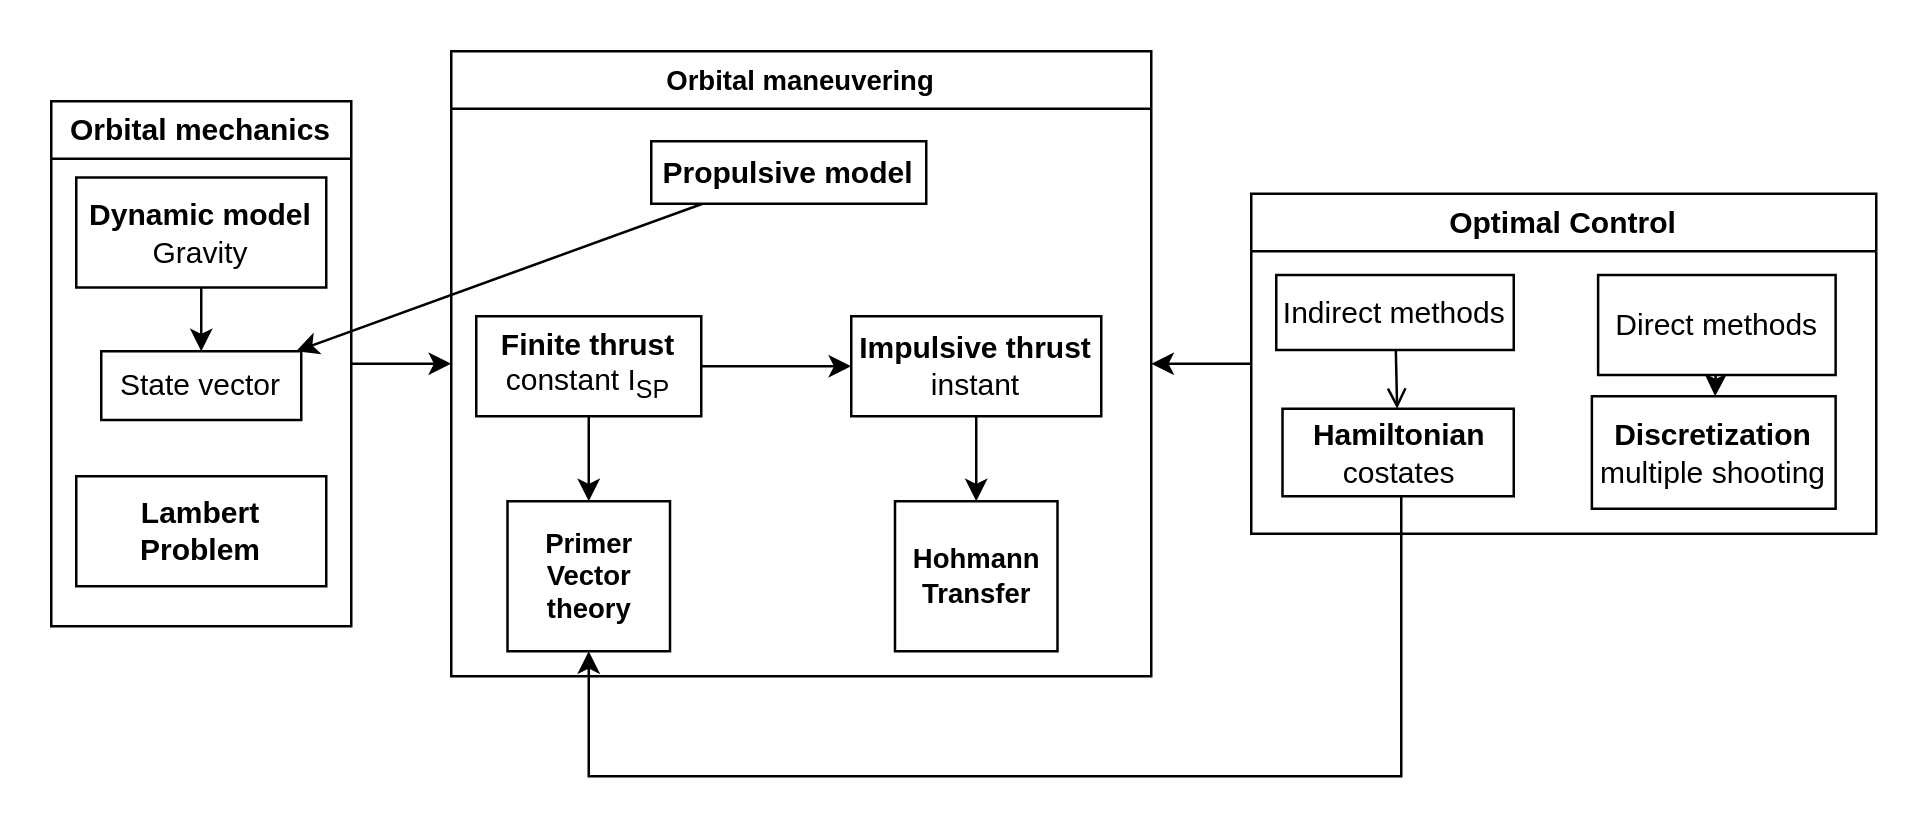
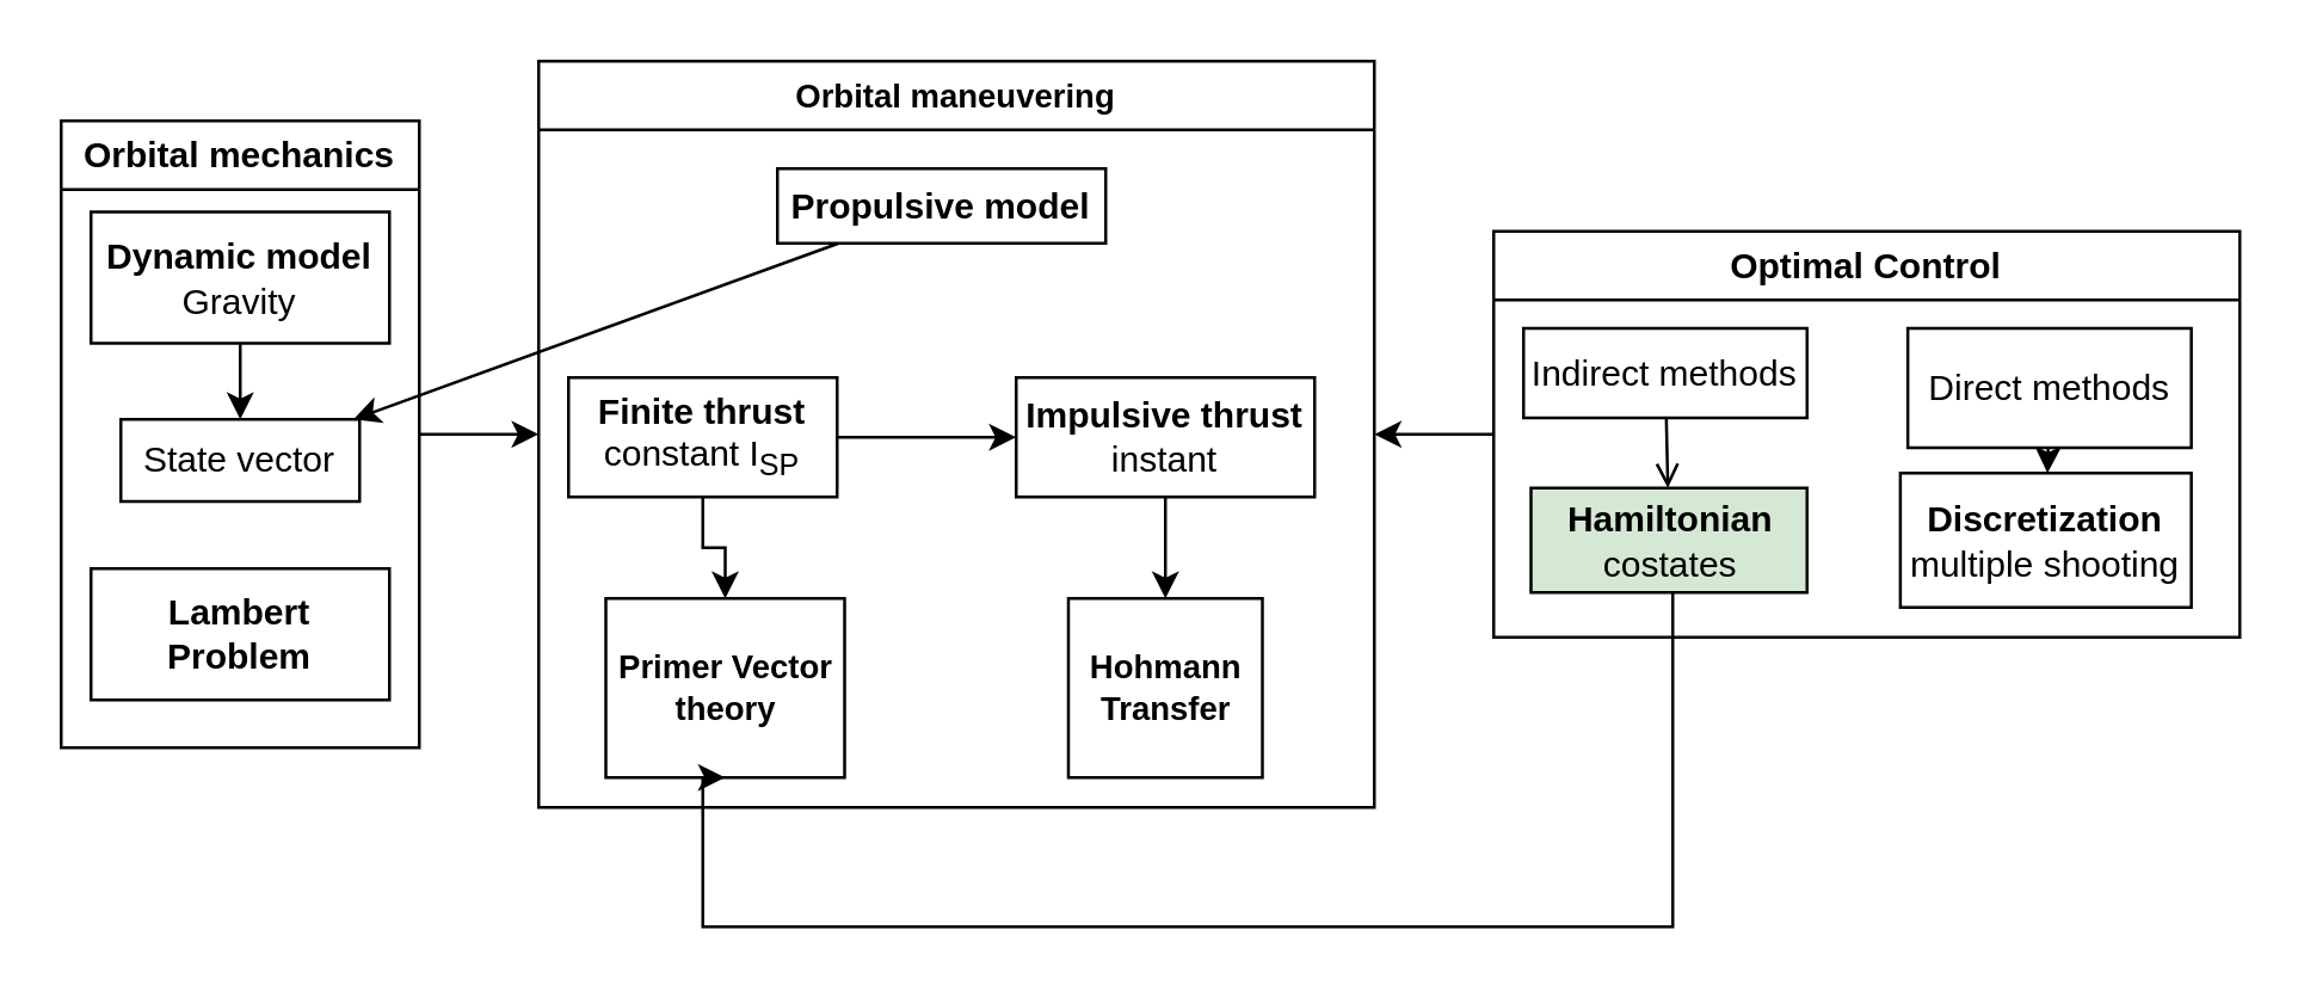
  <mxCell id="0" />
  <mxCell id="1" parent="0" />
  <mxCell id="2" style="edgeStyle=orthogonalEdgeStyle;shape=connector;rounded=0;html=1;entryX=0;entryY=0.5;entryDx=0;entryDy=0;strokeColor=default;align=center;verticalAlign=middle;fontFamily=Helvetica;fontSize=11;fontColor=default;labelBackgroundColor=default;endArrow=classic;" edge="1" parent="1" source="3" target="16"><mxGeometry relative="1" as="geometry" /></mxCell>
  <mxCell id="3" value="Orbital mechanics" style="swimlane;whiteSpace=wrap;html=1;" vertex="1" parent="1"><mxGeometry x="20" y="40" width="120" height="210" as="geometry" /></mxCell>
  <mxCell id="4" value="" style="edgeStyle=orthogonalEdgeStyle;shape=connector;rounded=0;html=1;strokeColor=default;align=center;verticalAlign=middle;fontFamily=Helvetica;fontSize=11;fontColor=default;labelBackgroundColor=default;endArrow=classic;" edge="1" parent="3" source="5" target="6"><mxGeometry relative="1" as="geometry" /></mxCell>
  <mxCell id="5" value="&lt;b&gt;Dynamic model&lt;/b&gt;&lt;div&gt;Gravity&lt;/div&gt;" style="whiteSpace=wrap;html=1;" vertex="1" parent="3"><mxGeometry x="10" y="30.5" width="100" height="44" as="geometry" /></mxCell>
  <mxCell id="6" value="State vector" style="whiteSpace=wrap;html=1;" vertex="1" parent="3"><mxGeometry x="20" y="100" width="80" height="27.5" as="geometry" /></mxCell>
  <mxCell id="7" value="&lt;b&gt;Lambert Problem&lt;/b&gt;" style="whiteSpace=wrap;html=1;" vertex="1" parent="3"><mxGeometry x="10" y="150" width="100" height="44" as="geometry" /></mxCell>
  <mxCell id="8" style="edgeStyle=orthogonalEdgeStyle;shape=connector;rounded=0;html=1;entryX=1;entryY=0.5;entryDx=0;entryDy=0;strokeColor=default;align=center;verticalAlign=middle;fontFamily=Helvetica;fontSize=11;fontColor=default;labelBackgroundColor=default;endArrow=classic;" edge="1" parent="1" source="9" target="16"><mxGeometry relative="1" as="geometry" /></mxCell>
  <mxCell id="9" value="Optimal Control" style="swimlane;whiteSpace=wrap;html=1;" vertex="1" parent="1"><mxGeometry x="500" y="77" width="250" height="136" as="geometry" /></mxCell>
  <mxCell id="10" value="" style="edgeStyle=none;html=1;" edge="1" parent="9" source="11" target="15"><mxGeometry relative="1" as="geometry" /></mxCell>
  <mxCell id="11" value="Direct methods" style="rounded=0;whiteSpace=wrap;html=1;" vertex="1" parent="9"><mxGeometry x="138.75" y="32.5" width="95" height="40" as="geometry" /></mxCell>
  <mxCell id="12" value="" style="edgeStyle=none;html=1;endArrow=open;" edge="1" parent="9" source="13" target="14"><mxGeometry relative="1" as="geometry" /></mxCell>
  <mxCell id="13" value="Indirect methods" style="rounded=0;whiteSpace=wrap;html=1;" vertex="1" parent="9"><mxGeometry x="10" y="32.5" width="95" height="30" as="geometry" /></mxCell>
- <mxCell id="14" value="&lt;b&gt;Hamiltonian&lt;/b&gt;&lt;div&gt;costates&lt;/div&gt;" style="whiteSpace=wrap;html=1;rounded=0;" vertex="1" parent="9"><mxGeometry x="12.5" y="86" width="92.5" height="35" as="geometry" /></mxCell>
+ <mxCell id="14" value="&lt;b&gt;Hamiltonian&lt;/b&gt;&lt;div&gt;costates&lt;/div&gt;" style="whiteSpace=wrap;html=1;rounded=0;fillColor=#d5e8d4;" vertex="1" parent="9"><mxGeometry x="12.5" y="86" width="92.5" height="35" as="geometry" /></mxCell>
  <mxCell id="15" value="&lt;b&gt;Discretization&lt;/b&gt;&lt;div&gt;multiple shooting&lt;/div&gt;" style="whiteSpace=wrap;html=1;rounded=0;" vertex="1" parent="9"><mxGeometry x="136.25" y="81" width="97.5" height="45" as="geometry" /></mxCell>
  <mxCell id="16" value="Orbital maneuvering" style="swimlane;whiteSpace=wrap;html=1;fontFamily=Helvetica;fontSize=11;fontColor=default;labelBackgroundColor=default;" vertex="1" parent="1"><mxGeometry x="180" y="20" width="280" height="250" as="geometry" /></mxCell>
  <mxCell id="17" value="" style="edgeStyle=none;html=1;" edge="1" parent="16" source="18" target="6"><mxGeometry relative="1" as="geometry" /></mxCell>
  <mxCell id="18" value="&lt;b&gt;Propulsive model&lt;/b&gt;" style="whiteSpace=wrap;html=1;" vertex="1" parent="16"><mxGeometry x="80" y="36" width="110" height="25" as="geometry" /></mxCell>
  <mxCell id="19" value="" style="edgeStyle=orthogonalEdgeStyle;shape=connector;rounded=0;html=1;strokeColor=default;align=center;verticalAlign=middle;fontFamily=Helvetica;fontSize=11;fontColor=default;labelBackgroundColor=default;endArrow=classic;" edge="1" parent="16" source="21" target="24"><mxGeometry relative="1" as="geometry" /></mxCell>
  <mxCell id="20" style="edgeStyle=orthogonalEdgeStyle;shape=connector;rounded=0;html=1;entryX=0;entryY=0.5;entryDx=0;entryDy=0;strokeColor=default;align=center;verticalAlign=middle;fontFamily=Helvetica;fontSize=11;fontColor=default;labelBackgroundColor=default;endArrow=classic;strokeWidth=1;" edge="1" parent="16" source="21" target="23"><mxGeometry relative="1" as="geometry" /></mxCell>
  <mxCell id="21" value="&lt;b&gt;Finite thrust&lt;/b&gt;&lt;div&gt;constant I&lt;sub&gt;SP&lt;/sub&gt;&lt;/div&gt;" style="whiteSpace=wrap;html=1;" vertex="1" parent="16"><mxGeometry x="10" y="106" width="90" height="40" as="geometry" /></mxCell>
  <mxCell id="22" value="" style="edgeStyle=orthogonalEdgeStyle;shape=connector;rounded=0;html=1;strokeColor=default;align=center;verticalAlign=middle;fontFamily=Helvetica;fontSize=11;fontColor=default;labelBackgroundColor=default;endArrow=classic;" edge="1" parent="16" source="23" target="25"><mxGeometry relative="1" as="geometry" /></mxCell>
  <mxCell id="23" value="&lt;b&gt;Impulsive thrust&lt;/b&gt;&lt;div&gt;instant&lt;/div&gt;" style="whiteSpace=wrap;html=1;" vertex="1" parent="16"><mxGeometry x="160" y="106" width="100" height="40" as="geometry" /></mxCell>
- <mxCell id="24" value="&lt;b&gt;Primer Vector theory&lt;/b&gt;" style="rounded=0;whiteSpace=wrap;html=1;fontFamily=Helvetica;fontSize=11;fontColor=default;labelBackgroundColor=default;" vertex="1" parent="16"><mxGeometry x="22.5" y="180" width="65" height="60" as="geometry" /></mxCell>
+ <mxCell id="24" value="&lt;b&gt;Primer Vector theory&lt;/b&gt;" style="rounded=0;whiteSpace=wrap;html=1;fontFamily=Helvetica;fontSize=11;fontColor=default;labelBackgroundColor=default;" vertex="1" parent="16"><mxGeometry x="22.5" y="180" width="80" height="60" as="geometry" /></mxCell>
  <mxCell id="25" value="&lt;b&gt;Hohmann&lt;/b&gt;&lt;div&gt;&lt;b&gt;Transfer&lt;/b&gt;&lt;/div&gt;" style="rounded=0;whiteSpace=wrap;html=1;fontFamily=Helvetica;fontSize=11;fontColor=default;labelBackgroundColor=default;" vertex="1" parent="16"><mxGeometry x="177.5" y="180" width="65" height="60" as="geometry" /></mxCell>
  <mxCell id="26" style="edgeStyle=orthogonalEdgeStyle;shape=connector;rounded=0;html=1;entryX=0.5;entryY=1;entryDx=0;entryDy=0;strokeColor=default;align=center;verticalAlign=middle;fontFamily=Helvetica;fontSize=11;fontColor=default;labelBackgroundColor=default;endArrow=classic;" edge="1" parent="1" source="14" target="24"><mxGeometry relative="1" as="geometry"><Array as="points"><mxPoint x="560" y="310" /><mxPoint x="235" y="310" /></Array></mxGeometry></mxCell>
